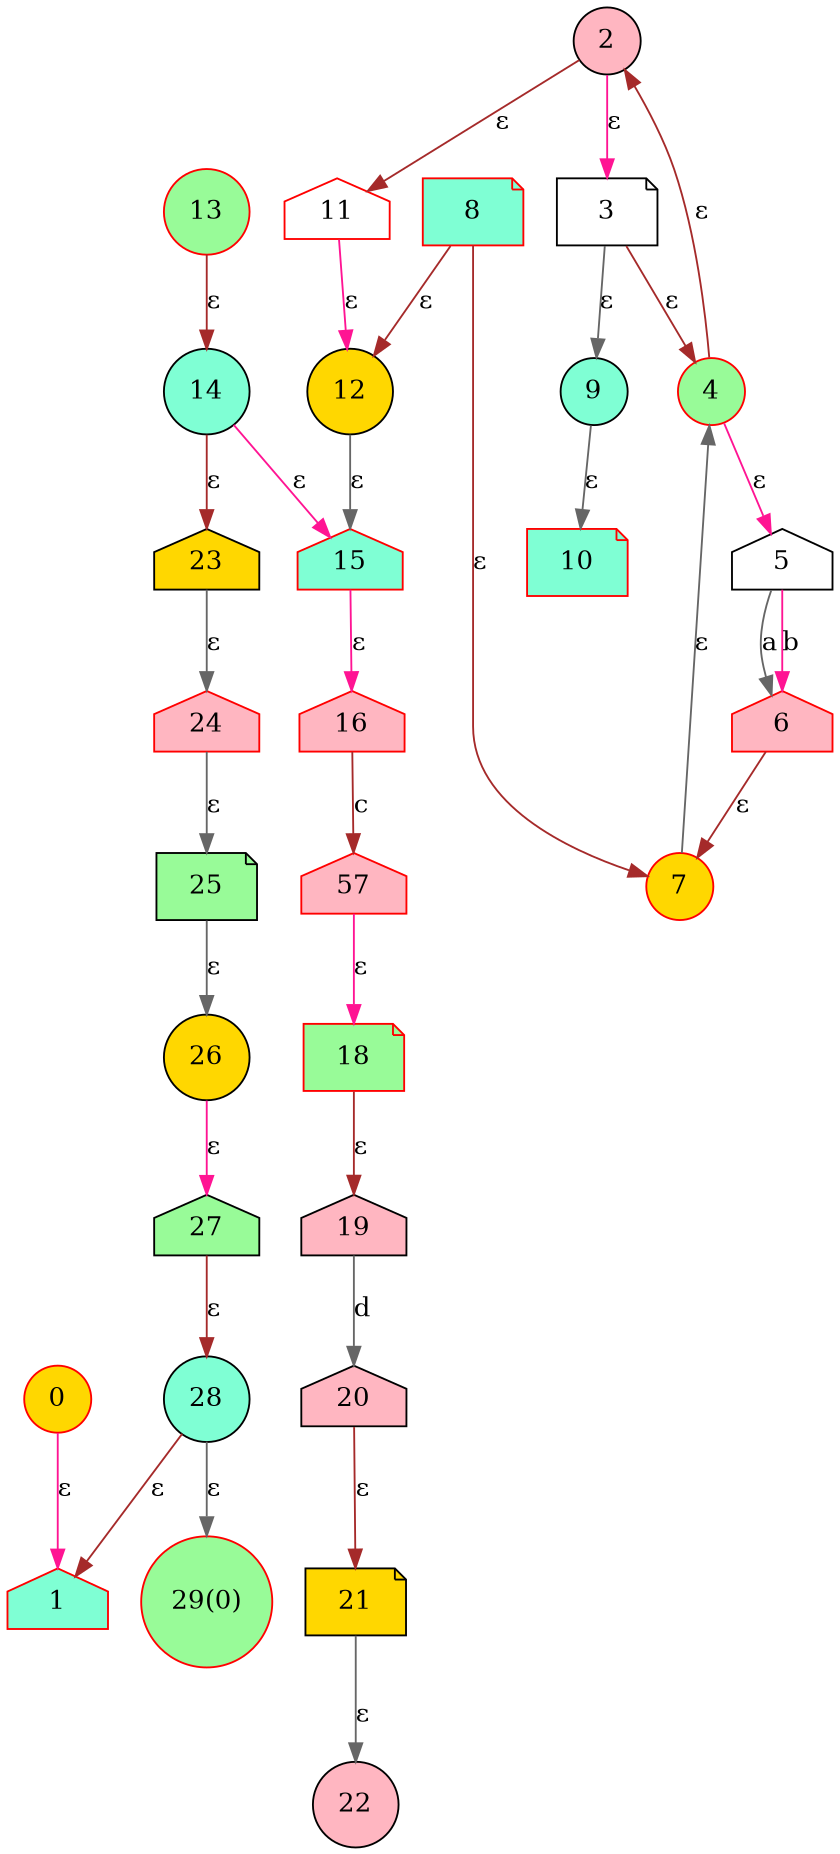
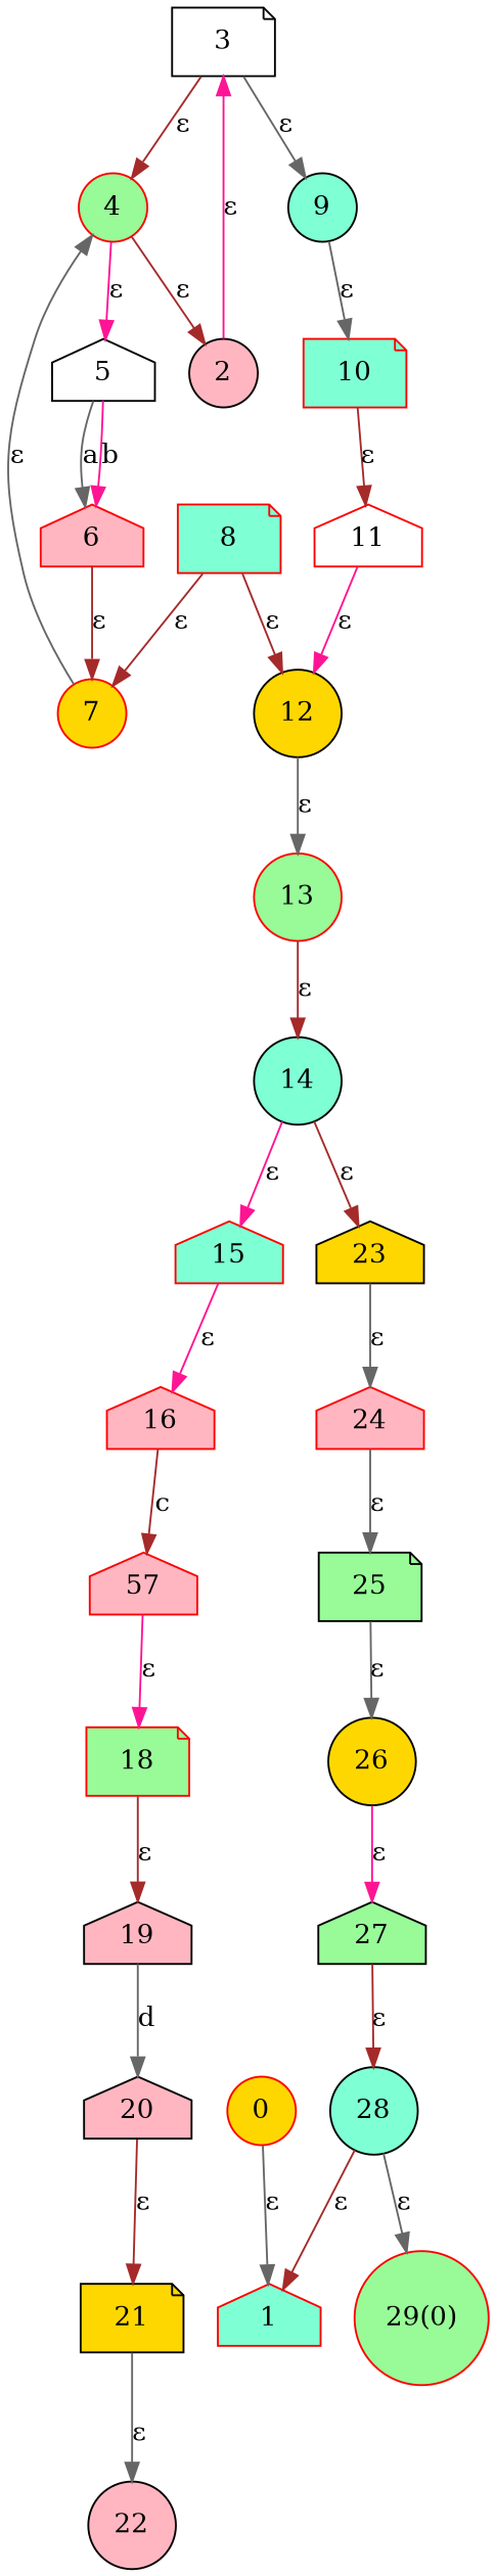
  digraph {
    node [color=red fillcolor=lightpink shape=circle style=filled]
    edge [color=brown]
    n1 [fillcolor=gold label=0]
    n2 [fillcolor=aquamarine label=1 shape=house]
    n3 [color=black label=2]
    n4 [color=black fillcolor=white label=3 shape=note]
    n5 [fillcolor=palegreen label=4]
    n6 [color=black fillcolor=aquamarine label=9]
    n7 [color=black fillcolor=white label=5 shape=house]
    n8 [fillcolor=aquamarine label=10 shape=note]
    n9 [label=6 shape=house]
    n10 [fillcolor=white label=11 shape=house]
    n11 [fillcolor=gold label=7]
    n12 [fillcolor=aquamarine label=8 shape=note]
    n13 [color=black fillcolor=gold label=12]
    n14 [fillcolor=palegreen label=13]
    n15 [color=black fillcolor=aquamarine label=14]
    n16 [fillcolor=aquamarine label=15 shape=house]
    n17 [color=black fillcolor=gold label=23 shape=house]
    n18 [label=16 shape=house]
    n19 [label=24 shape=house]
    n20 [label=57 shape=house]
    n21 [color=black fillcolor=palegreen label=25 shape=note]
    n22 [fillcolor=palegreen label=18 shape=note]
    n23 [color=black label=19 shape=house]
    n24 [color=black label=20 shape=house]
    n25 [color=black fillcolor=gold label=21 shape=note]
    n26 [color=black label=22]
    n27 [color=black fillcolor=gold label=26]
    n28 [color=black fillcolor=palegreen label=27 shape=house]
    n29 [color=black fillcolor=aquamarine label=28]
    n30 [fillcolor=palegreen label="29(0)"]
-   n1 -> n2 [color=deeppink label="ε"]
+   n1 -> n2 [color=gray40 label="ε"]
    n3 -> n4 [color=deeppink label="ε"]
    n4 -> n5 [label="ε"]
    n4 -> n6 [color=gray40 label="ε"]
    n5 -> n3 [label="ε"]
    n5 -> n7 [color=deeppink label="ε"]
    n6 -> n8 [color=gray40 label="ε"]
    n7 -> n9 [color=gray40 label=a]
    n7 -> n9 [color=deeppink label=b]
-   n3 -> n10 [label="ε"]
+   n8 -> n10 [label="ε"]
    n9 -> n11 [label="ε"]
    n10 -> n13 [color=deeppink label="ε"]
    n11 -> n5 [color=gray40 label="ε"]
    n12 -> n11 [label="ε"]
    n12 -> n13 [label="ε"]
-   n13 -> n16 [color=gray40 label="ε"]
+   n13 -> n14 [color=gray40 label="ε"]
    n14 -> n15 [label="ε"]
    n15 -> n16 [color=deeppink label="ε"]
    n15 -> n17 [label="ε"]
    n16 -> n18 [color=deeppink label="ε"]
    n17 -> n19 [color=gray40 label="ε"]
    n18 -> n20 [label=c]
    n19 -> n21 [color=gray40 label="ε"]
    n20 -> n22 [color=deeppink label="ε"]
    n21 -> n27 [color=gray40 label="ε"]
    n22 -> n23 [label="ε"]
    n23 -> n24 [color=gray40 label=d]
    n24 -> n25 [label="ε"]
    n25 -> n26 [color=gray40 label="ε"]
    n27 -> n28 [color=deeppink label="ε"]
    n28 -> n29 [label="ε"]
    n29 -> n2 [label="ε"]
    n29 -> n30 [color=gray40 label="ε"]
  }
